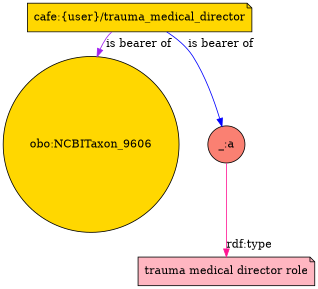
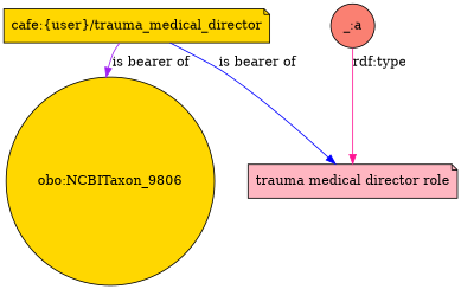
  digraph {
    nodesep=.5
    ranksep=0
    splines=true
    node [fillcolor=gold shape=circle style=filled]
-   "obo:NCBITaxon_9606"
+   "obo:NCBITaxon_9606" [label="obo:NCBITaxon_9806"]
    "cafe:{user}/trauma_medical_director" [shape=note]
    "_:a" [fillcolor=salmon]
    "trauma medical director role" [fillcolor=lightpink shape=note]
    "cafe:{user}/trauma_medical_director" -> "obo:NCBITaxon_9606" [color=purple label="is bearer of"]
-   "cafe:{user}/trauma_medical_director" -> "_:a" [color=blue label="is bearer of"]
+   "cafe:{user}/trauma_medical_director" -> "trauma medical director role" [color=blue label="is bearer of"]
    "_:a" -> "trauma medical director role" [color=deeppink label="rdf:type"]
  }
